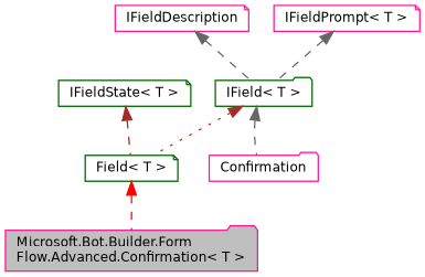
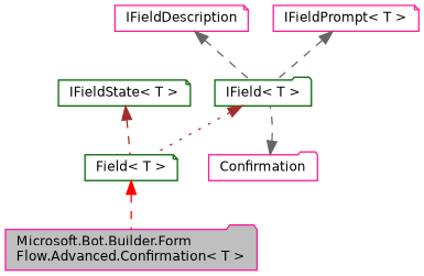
  digraph {
    node [color=deeppink fillcolor=white fontname=Helvetica fontsize=10 shape=note style=filled]
    edge [color=gray40 dir=back fontname=Helvetica fontsize=10 labelfontname=Helvetica labelfontsize=10 style=dashed]
    n1 [fillcolor=grey75 fontcolor=black height=0.2 label="Microsoft.Bot.Builder.Form\lFlow.Advanced.Confirmation\< T \>" shape=folder width=0.4]
    n2 [color=darkgreen height=0.2 label="Field\< T \>" width=0.4]
    n3 [color=darkgreen height=0.2 label="IField\< T \>" shape=folder width=0.4]
    n4 [color=darkgreen height=0.2 label="IFieldState\< T \>" width=0.4]
    n5 [height=0.2 label=IFieldDescription width=0.4]
    n6 [height=0.2 label="IFieldPrompt\< T \>" width=0.4]
    n7 [height=0.2 label=Confirmation shape=folder width=0.4]
    n2 -> n1 [color=red]
    n3 -> n2 [color=brown style=dotted]
    n4 -> n2 [color=brown]
    n5 -> n3
    n6 -> n3
-   n3 -> n7
+   n7 -> n3
  }
